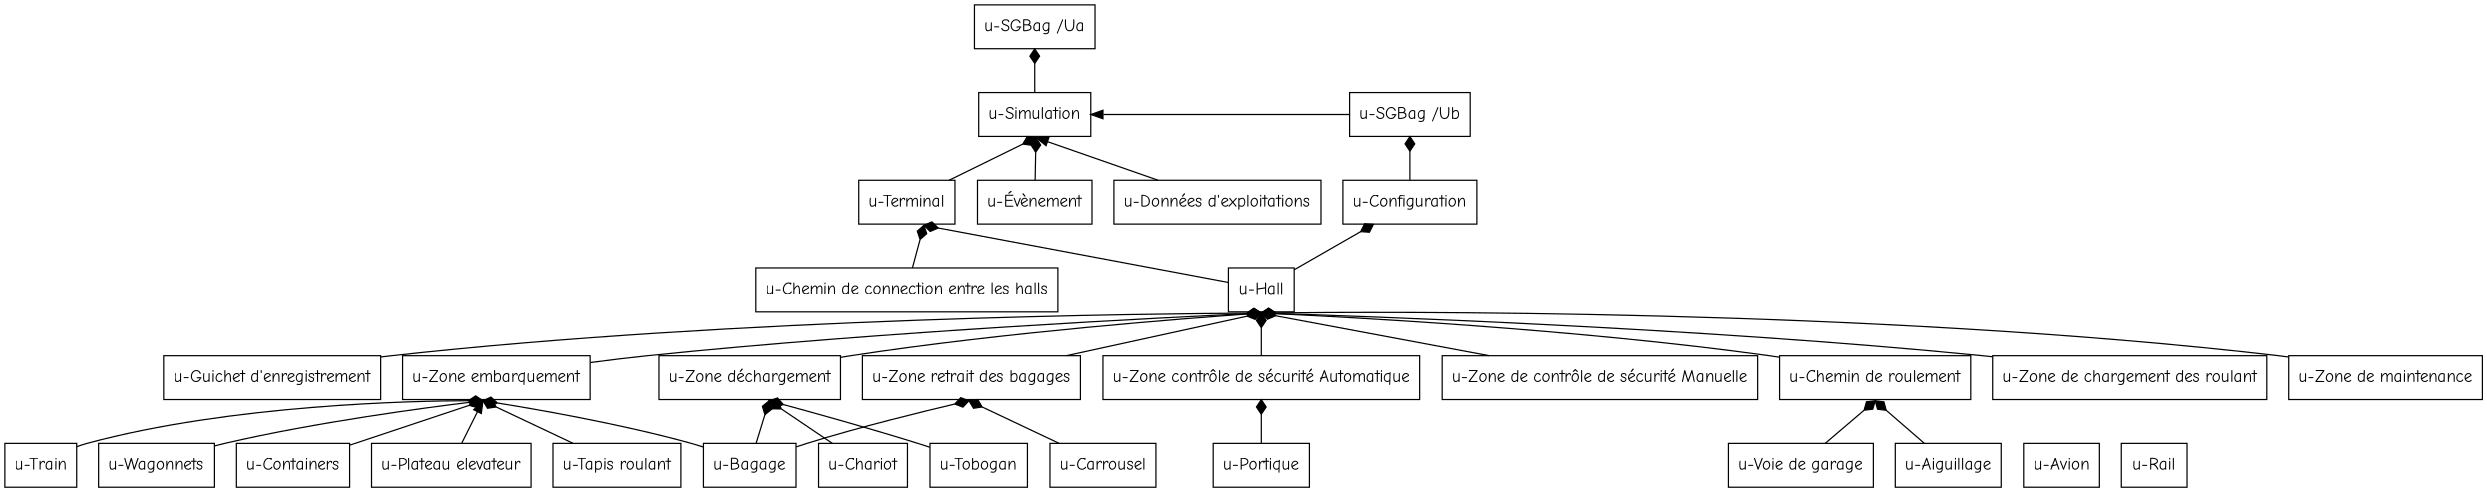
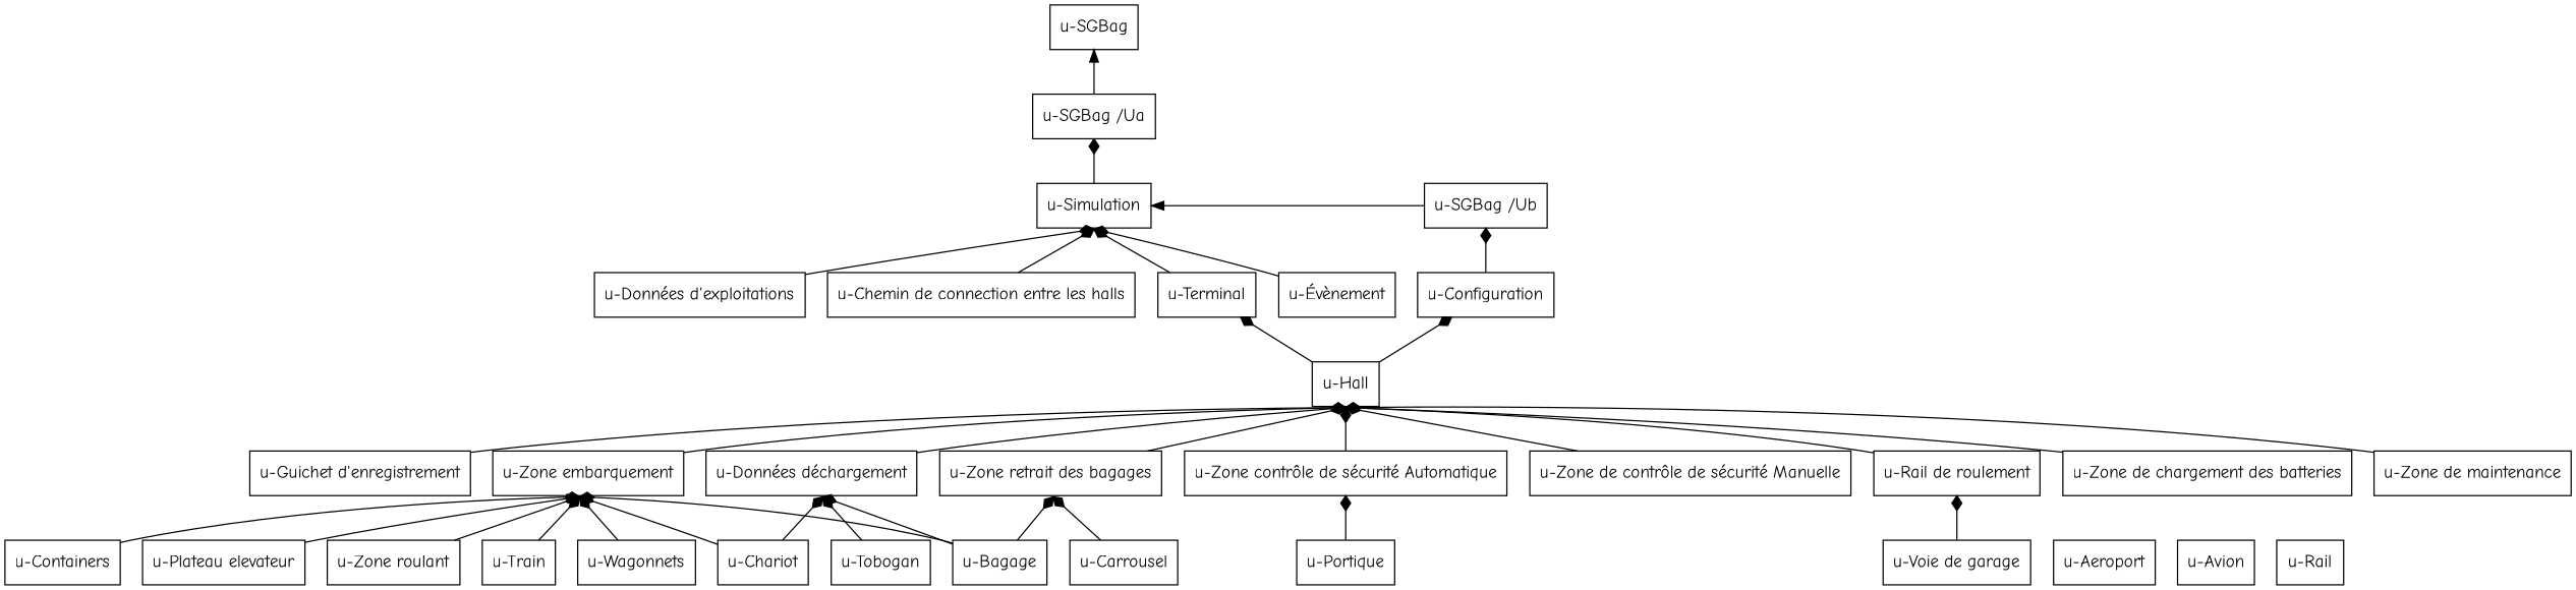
  digraph {
    fontname="Comic Neue"
    rankdir=BT
    node [fontname="Comic Neue" shape=box]
    edge [arrowhead=diamond fontname="Comic Neue" samehead=true]
+   n1 [label="u-SGBag"]
    n2 [label="u-SGBag /Ua"]
    n3 [label="u-SGBag /Ub"]
    n4 [label="u-Simulation"]
    n5 [label="u-Configuration"]
+   n6 [label="u-Aeroport"]
    n7 [label="u-Avion"]
    n8 [label="u-Terminal"]
    n9 [label="u-Chemin de connection entre les halls"]
    n10 [label="u-Hall"]
    n11 [label="u-Guichet d'enregistrement"]
    n12 [label="u-Bagage"]
    n13 [label="u-Zone embarquement"]
-   n14 [label="u-Zone déchargement"]
+   n14 [label="u-Données déchargement"]
    n15 [label="u-Zone retrait des bagages"]
    n16 [label="u-Chariot"]
    n17 [label="u-Rail"]
    n18 [label="u-Zone contrôle de sécurité Automatique"]
    n19 [label="u-Portique"]
    n20 [label="u-Zone de contrôle de sécurité Manuelle"]
    n21 [label="u-Voie de garage"]
-   n22 [label="u-Chemin de roulement"]
-   n23 [label="u-Zone de chargement des roulant"]
-   n24 [label="u-Tapis roulant"]
+   n22 [label="u-Rail de roulement"]
+   n23 [label="u-Zone de chargement des batteries"]
+   n24 [label="u-Zone roulant"]
    n25 [label="u-Train"]
    n26 [label="u-Wagonnets"]
    n27 [label="u-Containers"]
    n28 [label="u-Plateau elevateur"]
    n29 [label="u-Tobogan"]
    n30 [label="u-Carrousel"]
    n31 [label="u-Zone de maintenance"]
-   n32 [label="u-Aiguillage"]
    n33 [label="u-Évènement"]
    n34 [label="u-Données d'exploitations"]
+   n2 -> n1 [arrowhead=normal]
    n3 -> n4 [arrowhead=normal constraint=false samehead=false]
    n4 -> n2
    n5 -> n3
    n8 -> n4
-   n9 -> n8
+   n9 -> n4
    n10 -> n5
    n10 -> n8
    n11 -> n10
    n12 -> n13
    n12 -> n14
    n12 -> n15
    n13 -> n10
    n14 -> n10
    n15 -> n10
+   n16 -> n13
    n16 -> n14
    n18 -> n10
    n19 -> n18
    n20 -> n10
    n21 -> n22
    n22 -> n10
    n23 -> n10
    n24 -> n13
    n25 -> n13
    n26 -> n13
    n27 -> n13
    n28 -> n13 [arrowhead=normal]
    n29 -> n14
    n30 -> n15
    n31 -> n10
-   n32 -> n22
    n33 -> n4
-   n34 -> n4 [arrowhead=normal]
+   n34 -> n4
  }
